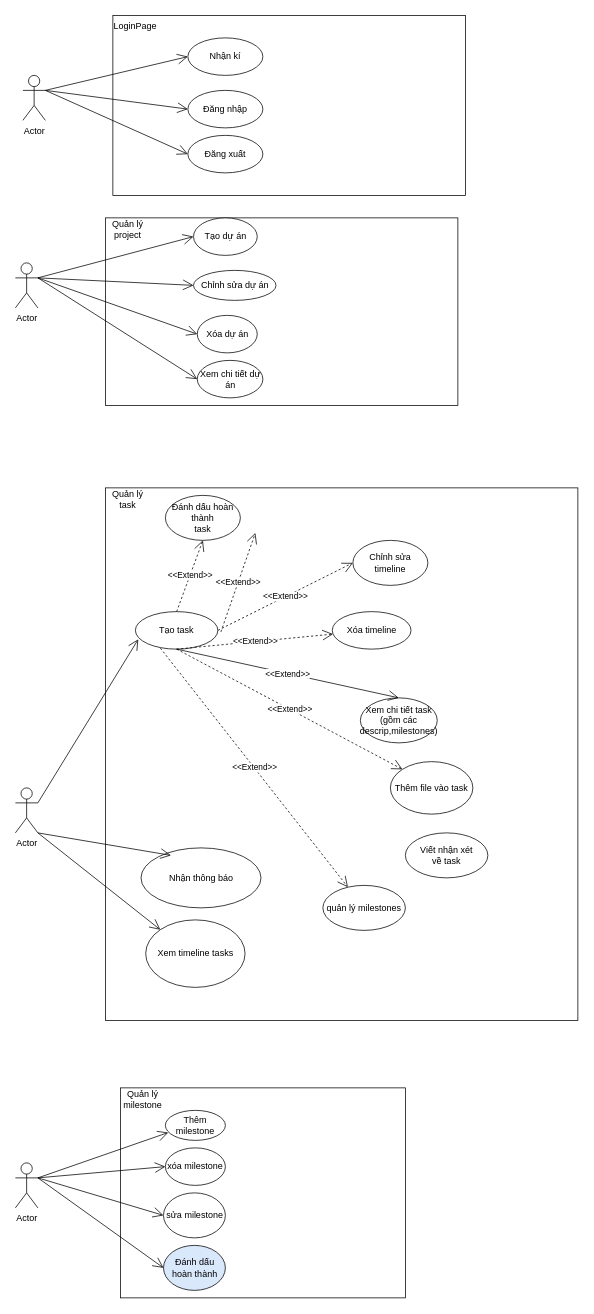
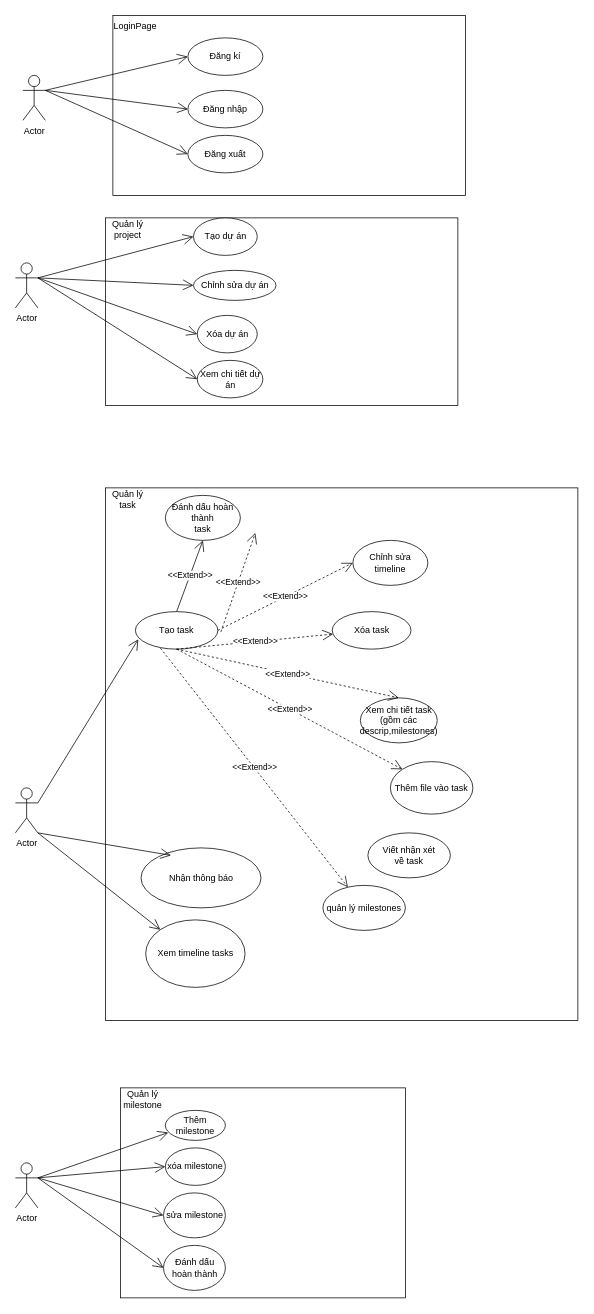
  <mxCell id="0" />
  <mxCell id="1" parent="0" />
  <mxCell id="2" value="" style="rounded=0;whiteSpace=wrap;html=1;" vertex="1" parent="1"><mxGeometry x="140" y="650" width="630" height="710" as="geometry" /></mxCell>
  <mxCell id="3" value="" style="rounded=0;whiteSpace=wrap;html=1;" vertex="1" parent="1"><mxGeometry x="140" y="290" width="470" height="250" as="geometry" /></mxCell>
  <mxCell id="4" value="" style="rounded=0;whiteSpace=wrap;html=1;" vertex="1" parent="1"><mxGeometry x="150" y="20" width="470" height="240" as="geometry" /></mxCell>
  <mxCell id="5" value="Actor" style="shape=umlActor;verticalLabelPosition=bottom;verticalAlign=top;html=1;outlineConnect=0;" vertex="1" parent="1"><mxGeometry x="30" y="100" width="30" height="60" as="geometry" /></mxCell>
  <mxCell id="6" value="Đăng nhập" style="ellipse;whiteSpace=wrap;html=1;" vertex="1" parent="1"><mxGeometry x="250" y="120" width="100" height="50" as="geometry" /></mxCell>
  <mxCell id="7" value="Đăng xuất" style="ellipse;whiteSpace=wrap;html=1;" vertex="1" parent="1"><mxGeometry x="250" y="180" width="100" height="50" as="geometry" /></mxCell>
  <mxCell id="8" value="Chỉnh sửa dự án" style="ellipse;whiteSpace=wrap;html=1;" vertex="1" parent="1"><mxGeometry x="257.5" y="360" width="110" height="40" as="geometry" /></mxCell>
- <mxCell id="9" value="Nhận kí" style="ellipse;whiteSpace=wrap;html=1;" vertex="1" parent="1"><mxGeometry x="250" y="50" width="100" height="50" as="geometry" /></mxCell>
+ <mxCell id="9" value="Đăng kí" style="ellipse;whiteSpace=wrap;html=1;" vertex="1" parent="1"><mxGeometry x="250" y="50" width="100" height="50" as="geometry" /></mxCell>
  <mxCell id="10" value="Tạo dự án" style="ellipse;whiteSpace=wrap;html=1;" vertex="1" parent="1"><mxGeometry x="257.5" y="290" width="85" height="50" as="geometry" /></mxCell>
  <mxCell id="11" value="Xóa dự án" style="ellipse;whiteSpace=wrap;html=1;" vertex="1" parent="1"><mxGeometry x="262.5" y="420" width="80" height="50" as="geometry" /></mxCell>
  <mxCell id="12" value="Xem chi tiết dự án" style="ellipse;whiteSpace=wrap;html=1;" vertex="1" parent="1"><mxGeometry x="262.5" y="480" width="87.5" height="50" as="geometry" /></mxCell>
  <mxCell id="13" value="Tạo task" style="ellipse;whiteSpace=wrap;html=1;" vertex="1" parent="1"><mxGeometry x="180" y="815" width="110" height="50" as="geometry" /></mxCell>
  <mxCell id="14" value="Chỉnh sửa timeline" style="ellipse;whiteSpace=wrap;html=1;" vertex="1" parent="1"><mxGeometry x="470" y="720" width="100" height="60" as="geometry" /></mxCell>
- <mxCell id="15" value="Xóa timeline" style="ellipse;whiteSpace=wrap;html=1;" vertex="1" parent="1"><mxGeometry x="442.5" y="815" width="105" height="50" as="geometry" /></mxCell>
+ <mxCell id="15" value="Xóa task" style="ellipse;whiteSpace=wrap;html=1;" vertex="1" parent="1"><mxGeometry x="442.5" y="815" width="105" height="50" as="geometry" /></mxCell>
  <mxCell id="16" value="Thêm file vào task" style="ellipse;whiteSpace=wrap;html=1;" vertex="1" parent="1"><mxGeometry x="520" y="1015" width="110" height="70" as="geometry" /></mxCell>
  <mxCell id="17" value="Đánh dấu hoàn thành&lt;br&gt;task" style="ellipse;whiteSpace=wrap;html=1;" vertex="1" parent="1"><mxGeometry x="220" y="660" width="100" height="60" as="geometry" /></mxCell>
  <mxCell id="18" value="Xem chi tiết task&lt;br&gt;(gồm các descrip,milestones)" style="ellipse;whiteSpace=wrap;html=1;" vertex="1" parent="1"><mxGeometry x="480" y="930" width="102.5" height="60" as="geometry" /></mxCell>
  <mxCell id="19" value="Xem timeline tasks" style="ellipse;whiteSpace=wrap;html=1;" vertex="1" parent="1"><mxGeometry x="193.75" y="1226" width="132.5" height="90" as="geometry" /></mxCell>
  <mxCell id="20" value="Nhận thông báo" style="ellipse;whiteSpace=wrap;html=1;" vertex="1" parent="1"><mxGeometry x="187.5" y="1130" width="160" height="80" as="geometry" /></mxCell>
- <mxCell id="21" value="Viết nhận xét&lt;br&gt;về task" style="ellipse;whiteSpace=wrap;html=1;" vertex="1" parent="1"><mxGeometry x="540" y="1110" width="110" height="60" as="geometry" /></mxCell>
+ <mxCell id="21" value="Viết nhận xét&lt;br&gt;về task" style="ellipse;whiteSpace=wrap;html=1;" vertex="1" parent="1"><mxGeometry x="490" y="1110" width="110" height="60" as="geometry" /></mxCell>
  <mxCell id="22" value="LoginPage" style="text;html=1;strokeColor=none;fillColor=none;align=center;verticalAlign=middle;whiteSpace=wrap;rounded=0;" vertex="1" parent="1"><mxGeometry x="150" y="20" width="60" height="30" as="geometry" /></mxCell>
  <mxCell id="23" value="Quản lý project" style="text;html=1;strokeColor=none;fillColor=none;align=center;verticalAlign=middle;whiteSpace=wrap;rounded=0;" vertex="1" parent="1"><mxGeometry x="140" y="290" width="60" height="30" as="geometry" /></mxCell>
  <mxCell id="24" value="Actor" style="shape=umlActor;verticalLabelPosition=bottom;verticalAlign=top;html=1;outlineConnect=0;" vertex="1" parent="1"><mxGeometry x="20" y="350" width="30" height="60" as="geometry" /></mxCell>
  <mxCell id="25" value="Actor" style="shape=umlActor;verticalLabelPosition=bottom;verticalAlign=top;html=1;outlineConnect=0;" vertex="1" parent="1"><mxGeometry x="20" y="1050" width="30" height="60" as="geometry" /></mxCell>
  <mxCell id="26" value="Quản lý task" style="text;html=1;strokeColor=none;fillColor=none;align=center;verticalAlign=middle;whiteSpace=wrap;rounded=0;" vertex="1" parent="1"><mxGeometry x="140" y="650" width="60" height="30" as="geometry" /></mxCell>
  <mxCell id="27" value="&amp;lt;&amp;lt;Extend&amp;gt;&amp;gt;" style="endArrow=open;endSize=12;dashed=1;html=1;rounded=0;exitX=0.5;exitY=1;exitDx=0;exitDy=0;" edge="1" parent="1" source="13" target="15"><mxGeometry width="160" relative="1" as="geometry"><mxPoint x="433" y="767" as="sourcePoint" /><mxPoint x="540" y="750" as="targetPoint" /></mxGeometry></mxCell>
  <mxCell id="28" value="&amp;lt;&amp;lt;Extend&amp;gt;&amp;gt;" style="endArrow=open;endSize=12;dashed=1;html=1;rounded=0;exitX=1;exitY=0.5;exitDx=0;exitDy=0;entryX=0;entryY=0.5;entryDx=0;entryDy=0;" edge="1" parent="1" source="13" target="14"><mxGeometry width="160" relative="1" as="geometry"><mxPoint x="394" y="807" as="sourcePoint" /><mxPoint x="480" y="760" as="targetPoint" /></mxGeometry></mxCell>
- <mxCell id="29" value="&amp;lt;&amp;lt;Extend&amp;gt;&amp;gt;" style="endArrow=open;endSize=12;dashed=0;html=1;rounded=0;entryX=0.5;entryY=0;entryDx=0;entryDy=0;exitX=0.5;exitY=1;exitDx=0;exitDy=0;" edge="1" parent="1" source="13" target="18"><mxGeometry width="160" relative="1" as="geometry"><mxPoint x="230" y="860" as="sourcePoint" /><mxPoint x="402" y="894" as="targetPoint" /></mxGeometry></mxCell>
+ <mxCell id="29" value="&amp;lt;&amp;lt;Extend&amp;gt;&amp;gt;" style="endArrow=open;endSize=12;dashed=1;html=1;rounded=0;entryX=0.5;entryY=0;entryDx=0;entryDy=0;exitX=0.5;exitY=1;exitDx=0;exitDy=0;" edge="1" parent="1" source="13" target="18"><mxGeometry width="160" relative="1" as="geometry"><mxPoint x="230" y="860" as="sourcePoint" /><mxPoint x="402" y="894" as="targetPoint" /></mxGeometry></mxCell>
  <mxCell id="30" value="" style="endArrow=open;endFill=1;endSize=12;html=1;rounded=0;entryX=0.25;entryY=0.125;entryDx=0;entryDy=0;entryPerimeter=0;exitX=1;exitY=1;exitDx=0;exitDy=0;exitPerimeter=0;" edge="1" parent="1" source="25" target="20"><mxGeometry width="160" relative="1" as="geometry"><mxPoint x="110" y="970" as="sourcePoint" /><mxPoint x="270" y="970" as="targetPoint" /></mxGeometry></mxCell>
  <mxCell id="31" value="&amp;lt;&amp;lt;Extend&amp;gt;&amp;gt;" style="endArrow=open;endSize=12;dashed=1;html=1;rounded=0;entryX=0;entryY=0;entryDx=0;entryDy=0;exitX=0.5;exitY=1;exitDx=0;exitDy=0;" edge="1" parent="1" source="13" target="16"><mxGeometry width="160" relative="1" as="geometry"><mxPoint x="245" y="875" as="sourcePoint" /><mxPoint x="435" y="960" as="targetPoint" /></mxGeometry></mxCell>
  <mxCell id="32" value="quản lý milestones" style="ellipse;whiteSpace=wrap;html=1;" vertex="1" parent="1"><mxGeometry x="430" y="1180" width="110" height="60" as="geometry" /></mxCell>
  <mxCell id="33" value="" style="endArrow=open;endFill=1;endSize=12;html=1;rounded=0;entryX=0.035;entryY=0.738;entryDx=0;entryDy=0;entryPerimeter=0;exitX=1;exitY=0.333;exitDx=0;exitDy=0;exitPerimeter=0;" edge="1" parent="1" source="25" target="13"><mxGeometry width="160" relative="1" as="geometry"><mxPoint x="67.5" y="1000" as="sourcePoint" /><mxPoint x="227.5" y="1000" as="targetPoint" /></mxGeometry></mxCell>
  <mxCell id="34" value="" style="endArrow=open;endFill=1;endSize=12;html=1;rounded=0;entryX=0;entryY=0;entryDx=0;entryDy=0;exitX=1;exitY=1;exitDx=0;exitDy=0;exitPerimeter=0;" edge="1" parent="1" source="25" target="19"><mxGeometry width="160" relative="1" as="geometry"><mxPoint x="60" y="1120" as="sourcePoint" /><mxPoint x="260" y="1140" as="targetPoint" /></mxGeometry></mxCell>
  <mxCell id="35" value="&amp;lt;&amp;lt;Extend&amp;gt;&amp;gt;" style="endArrow=open;endSize=12;dashed=1;html=1;rounded=0;exitX=0.303;exitY=0.973;exitDx=0;exitDy=0;exitPerimeter=0;" edge="1" parent="1" source="13" target="32"><mxGeometry width="160" relative="1" as="geometry"><mxPoint x="245" y="875" as="sourcePoint" /><mxPoint x="550" y="1150" as="targetPoint" /></mxGeometry></mxCell>
- <mxCell id="36" value="&amp;lt;&amp;lt;Extend&amp;gt;&amp;gt;" style="endArrow=open;endSize=12;dashed=1;html=1;rounded=0;exitX=0.5;exitY=0;exitDx=0;exitDy=0;entryX=0.5;entryY=1;entryDx=0;entryDy=0;" edge="1" parent="1" source="13" target="17"><mxGeometry width="160" relative="1" as="geometry"><mxPoint x="284" y="832" as="sourcePoint" /><mxPoint x="390" y="700" as="targetPoint" /></mxGeometry></mxCell>
+ <mxCell id="36" value="&amp;lt;&amp;lt;Extend&amp;gt;&amp;gt;" style="endArrow=open;endSize=12;dashed=0;html=1;rounded=0;exitX=0.5;exitY=0;exitDx=0;exitDy=0;entryX=0.5;entryY=1;entryDx=0;entryDy=0;" edge="1" parent="1" source="13" target="17"><mxGeometry width="160" relative="1" as="geometry"><mxPoint x="284" y="832" as="sourcePoint" /><mxPoint x="390" y="700" as="targetPoint" /></mxGeometry></mxCell>
  <mxCell id="37" value="&amp;lt;&amp;lt;Extend&amp;gt;&amp;gt;" style="endArrow=open;endSize=12;dashed=1;html=1;rounded=0;exitX=1;exitY=0;exitDx=0;exitDy=0;entryX=0;entryY=0.5;entryDx=0;entryDy=0;" edge="1" parent="1"><mxGeometry width="160" relative="1" as="geometry"><mxPoint x="294" y="842" as="sourcePoint" /><mxPoint x="340" y="710" as="targetPoint" /></mxGeometry></mxCell>
  <mxCell id="38" value="" style="rounded=0;whiteSpace=wrap;html=1;" vertex="1" parent="1"><mxGeometry x="160" y="1450" width="380" height="280" as="geometry" /></mxCell>
  <mxCell id="39" value="Quản lý milestone" style="text;html=1;strokeColor=none;fillColor=none;align=center;verticalAlign=middle;whiteSpace=wrap;rounded=0;" vertex="1" parent="1"><mxGeometry x="160" y="1450" width="60" height="30" as="geometry" /></mxCell>
  <mxCell id="40" value="Thêm milestone" style="ellipse;whiteSpace=wrap;html=1;" vertex="1" parent="1"><mxGeometry x="220" y="1480" width="80" height="40" as="geometry" /></mxCell>
  <mxCell id="41" value="xóa milestone" style="ellipse;whiteSpace=wrap;html=1;" vertex="1" parent="1"><mxGeometry x="220" y="1530" width="80" height="50" as="geometry" /></mxCell>
  <mxCell id="42" value="sửa milestone" style="ellipse;whiteSpace=wrap;html=1;" vertex="1" parent="1"><mxGeometry x="217.5" y="1590" width="82.5" height="60" as="geometry" /></mxCell>
- <mxCell id="43" value="Đánh dấu hoàn thành" style="ellipse;whiteSpace=wrap;html=1;fillColor=#dae8fc;" vertex="1" parent="1"><mxGeometry x="217.5" y="1660" width="82.5" height="60" as="geometry" /></mxCell>
+ <mxCell id="43" value="Đánh dấu hoàn thành" style="ellipse;whiteSpace=wrap;html=1;" vertex="1" parent="1"><mxGeometry x="217.5" y="1660" width="82.5" height="60" as="geometry" /></mxCell>
  <mxCell id="44" value="Actor" style="shape=umlActor;verticalLabelPosition=bottom;verticalAlign=top;html=1;outlineConnect=0;" vertex="1" parent="1"><mxGeometry x="20" y="1550" width="30" height="60" as="geometry" /></mxCell>
  <mxCell id="45" value="" style="endArrow=open;endFill=1;endSize=12;html=1;rounded=0;exitX=1;exitY=0.333;exitDx=0;exitDy=0;exitPerimeter=0;entryX=0.049;entryY=0.738;entryDx=0;entryDy=0;entryPerimeter=0;" edge="1" parent="1" source="44" target="40"><mxGeometry width="160" relative="1" as="geometry"><mxPoint x="280" y="1410" as="sourcePoint" /><mxPoint x="230" y="1500" as="targetPoint" /></mxGeometry></mxCell>
  <mxCell id="46" value="" style="endArrow=open;endFill=1;endSize=12;html=1;rounded=0;exitX=1;exitY=0.333;exitDx=0;exitDy=0;exitPerimeter=0;entryX=0;entryY=0.5;entryDx=0;entryDy=0;" edge="1" parent="1" source="44" target="41"><mxGeometry width="160" relative="1" as="geometry"><mxPoint x="60" y="1580" as="sourcePoint" /><mxPoint x="234" y="1520" as="targetPoint" /></mxGeometry></mxCell>
  <mxCell id="47" value="" style="endArrow=open;endFill=1;endSize=12;html=1;rounded=0;exitX=1;exitY=0.333;exitDx=0;exitDy=0;exitPerimeter=0;entryX=0;entryY=0.5;entryDx=0;entryDy=0;" edge="1" parent="1" source="44" target="42"><mxGeometry width="160" relative="1" as="geometry"><mxPoint x="70" y="1590" as="sourcePoint" /><mxPoint x="244" y="1530" as="targetPoint" /></mxGeometry></mxCell>
  <mxCell id="48" value="" style="endArrow=open;endFill=1;endSize=12;html=1;rounded=0;exitX=1;exitY=0.333;exitDx=0;exitDy=0;exitPerimeter=0;entryX=0;entryY=0.5;entryDx=0;entryDy=0;" edge="1" parent="1" source="44" target="43"><mxGeometry width="160" relative="1" as="geometry"><mxPoint x="80" y="1600" as="sourcePoint" /><mxPoint x="254" y="1540" as="targetPoint" /></mxGeometry></mxCell>
  <mxCell id="49" value="" style="endArrow=open;endFill=1;endSize=12;html=1;rounded=0;entryX=0;entryY=0.5;entryDx=0;entryDy=0;exitX=1;exitY=0.333;exitDx=0;exitDy=0;exitPerimeter=0;" edge="1" parent="1" source="5" target="9"><mxGeometry width="160" relative="1" as="geometry"><mxPoint x="280" y="340" as="sourcePoint" /><mxPoint x="440" y="340" as="targetPoint" /></mxGeometry></mxCell>
  <mxCell id="50" value="" style="endArrow=open;endFill=1;endSize=12;html=1;rounded=0;entryX=0;entryY=0.5;entryDx=0;entryDy=0;exitX=1;exitY=0.333;exitDx=0;exitDy=0;exitPerimeter=0;" edge="1" parent="1" source="5" target="6"><mxGeometry width="160" relative="1" as="geometry"><mxPoint x="280" y="340" as="sourcePoint" /><mxPoint x="440" y="340" as="targetPoint" /></mxGeometry></mxCell>
  <mxCell id="51" value="" style="endArrow=open;endFill=1;endSize=12;html=1;rounded=0;entryX=0;entryY=0.5;entryDx=0;entryDy=0;exitX=1;exitY=0.333;exitDx=0;exitDy=0;exitPerimeter=0;" edge="1" parent="1" source="5" target="7"><mxGeometry width="160" relative="1" as="geometry"><mxPoint x="70" y="130" as="sourcePoint" /><mxPoint x="260" y="155" as="targetPoint" /></mxGeometry></mxCell>
  <mxCell id="52" value="" style="endArrow=open;endFill=1;endSize=12;html=1;rounded=0;exitX=1;exitY=0.333;exitDx=0;exitDy=0;exitPerimeter=0;entryX=0;entryY=0.5;entryDx=0;entryDy=0;" edge="1" parent="1" source="24" target="10"><mxGeometry width="160" relative="1" as="geometry"><mxPoint x="280" y="340" as="sourcePoint" /><mxPoint x="440" y="340" as="targetPoint" /></mxGeometry></mxCell>
  <mxCell id="53" value="" style="endArrow=open;endFill=1;endSize=12;html=1;rounded=0;exitX=1;exitY=0.333;exitDx=0;exitDy=0;exitPerimeter=0;entryX=0;entryY=0.5;entryDx=0;entryDy=0;" edge="1" parent="1" source="24" target="8"><mxGeometry width="160" relative="1" as="geometry"><mxPoint x="60" y="380" as="sourcePoint" /><mxPoint x="268" y="325" as="targetPoint" /></mxGeometry></mxCell>
  <mxCell id="54" value="" style="endArrow=open;endFill=1;endSize=12;html=1;rounded=0;exitX=1;exitY=0.333;exitDx=0;exitDy=0;exitPerimeter=0;entryX=0;entryY=0.5;entryDx=0;entryDy=0;" edge="1" parent="1" source="24" target="11"><mxGeometry width="160" relative="1" as="geometry"><mxPoint x="70" y="390" as="sourcePoint" /><mxPoint x="278" y="335" as="targetPoint" /></mxGeometry></mxCell>
  <mxCell id="55" value="" style="endArrow=open;endFill=1;endSize=12;html=1;rounded=0;exitX=1;exitY=0.333;exitDx=0;exitDy=0;exitPerimeter=0;entryX=0;entryY=0.5;entryDx=0;entryDy=0;" edge="1" parent="1" source="24" target="12"><mxGeometry width="160" relative="1" as="geometry"><mxPoint x="80" y="400" as="sourcePoint" /><mxPoint x="288" y="345" as="targetPoint" /></mxGeometry></mxCell>
